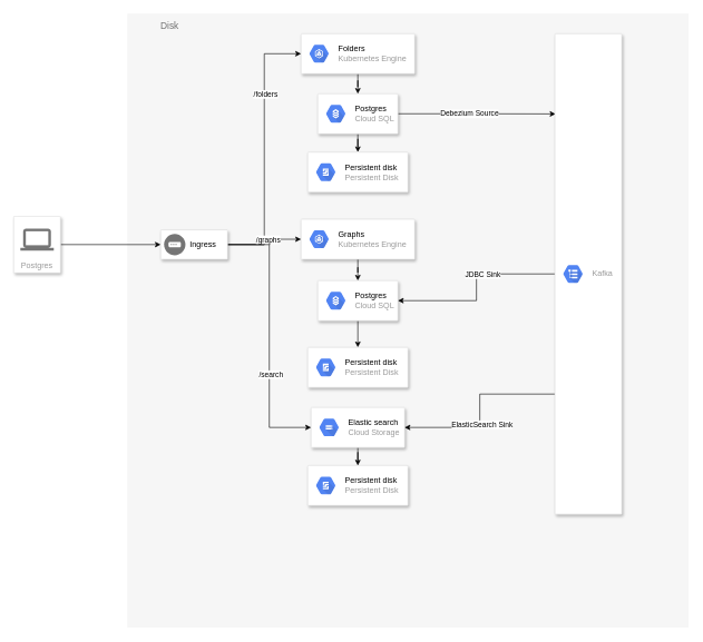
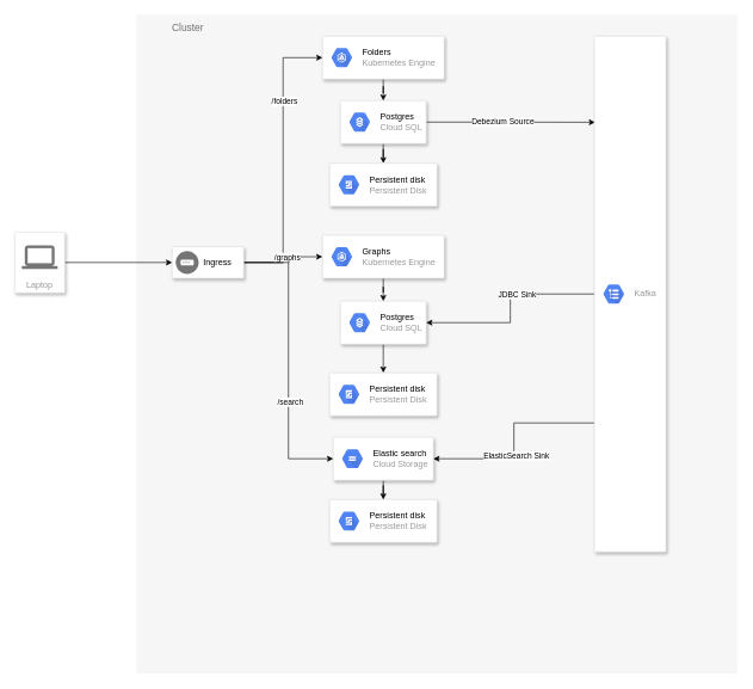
  <mxCell id="0" />
  <mxCell id="1" parent="0" />
- <mxCell id="2" value="Disk" style="fillColor=#F6F6F6;strokeColor=none;shadow=0;gradientColor=none;fontSize=14;align=left;spacing=10;fontColor=#717171;9E9E9E;verticalAlign=top;spacingTop=-4;fontStyle=0;spacingLeft=40;html=1;" parent="1" vertex="1"><mxGeometry x="190" y="20" width="840" height="920" as="geometry" /></mxCell>
+ <mxCell id="2" value="Cluster" style="fillColor=#F6F6F6;strokeColor=none;shadow=0;gradientColor=none;fontSize=14;align=left;spacing=10;fontColor=#717171;9E9E9E;verticalAlign=top;spacingTop=-4;fontStyle=0;spacingLeft=40;html=1;" parent="1" vertex="1"><mxGeometry x="190" y="20" width="840" height="920" as="geometry" /></mxCell>
  <mxCell id="3" style="edgeStyle=orthogonalEdgeStyle;rounded=0;orthogonalLoop=1;jettySize=auto;html=1;entryX=0;entryY=0.5;entryDx=0;entryDy=0;" parent="1" source="4" target="28" edge="1"><mxGeometry relative="1" as="geometry" /></mxCell>
- <mxCell id="4" value="Postgres" style="strokeColor=#dddddd;shadow=1;strokeWidth=1;rounded=1;absoluteArcSize=1;arcSize=2;labelPosition=center;verticalLabelPosition=middle;align=center;verticalAlign=bottom;spacingLeft=0;fontColor=#999999;fontSize=12;whiteSpace=wrap;spacingBottom=2;" parent="1" vertex="1"><mxGeometry x="20" y="323.5" width="70" height="85" as="geometry" /></mxCell>
+ <mxCell id="4" value="Laptop" style="strokeColor=#dddddd;shadow=1;strokeWidth=1;rounded=1;absoluteArcSize=1;arcSize=2;labelPosition=center;verticalLabelPosition=middle;align=center;verticalAlign=bottom;spacingLeft=0;fontColor=#999999;fontSize=12;whiteSpace=wrap;spacingBottom=2;" parent="1" vertex="1"><mxGeometry x="20" y="323.5" width="70" height="85" as="geometry" /></mxCell>
  <mxCell id="5" value="" style="dashed=0;connectable=0;html=1;fillColor=#757575;strokeColor=none;shape=mxgraph.gcp2.laptop;part=1;" parent="4" vertex="1"><mxGeometry x="0.5" width="50" height="33" relative="1" as="geometry"><mxPoint x="-25" y="18.5" as="offset" /></mxGeometry></mxCell>
  <mxCell id="6" style="edgeStyle=orthogonalEdgeStyle;rounded=0;orthogonalLoop=1;jettySize=auto;html=1;entryX=0.5;entryY=0;entryDx=0;entryDy=0;" parent="1" source="9" target="41" edge="1"><mxGeometry relative="1" as="geometry" /></mxCell>
  <mxCell id="7" style="edgeStyle=orthogonalEdgeStyle;rounded=0;orthogonalLoop=1;jettySize=auto;html=1;entryX=0.008;entryY=0.167;entryDx=0;entryDy=0;entryPerimeter=0;" parent="1" source="9" target="39" edge="1"><mxGeometry relative="1" as="geometry" /></mxCell>
  <mxCell id="8" value="&lt;div&gt;Debezium Source&lt;/div&gt;" style="edgeLabel;html=1;align=center;verticalAlign=middle;resizable=0;points=[];" parent="7" vertex="1" connectable="0"><mxGeometry x="-0.103" y="1" relative="1" as="geometry"><mxPoint as="offset" /></mxGeometry></mxCell>
  <mxCell id="9" value="" style="strokeColor=#dddddd;shadow=1;strokeWidth=1;rounded=1;absoluteArcSize=1;arcSize=2;" parent="1" vertex="1"><mxGeometry x="475" y="140" width="120" height="60" as="geometry" /></mxCell>
  <mxCell id="10" value="&lt;div&gt;&lt;font color=&quot;#000000&quot;&gt;Postgres&lt;/font&gt;&lt;/div&gt;Cloud SQL" style="dashed=0;connectable=0;html=1;fillColor=#5184F3;strokeColor=none;shape=mxgraph.gcp2.hexIcon;prIcon=cloud_sql;part=1;labelPosition=right;verticalLabelPosition=middle;align=left;verticalAlign=middle;spacingLeft=5;fontColor=#999999;fontSize=12;" parent="9" vertex="1"><mxGeometry y="0.5" width="44" height="39" relative="1" as="geometry"><mxPoint x="5" y="-19.5" as="offset" /></mxGeometry></mxCell>
  <mxCell id="11" value="" style="strokeColor=#dddddd;shadow=1;strokeWidth=1;rounded=1;absoluteArcSize=1;arcSize=2;" parent="1" vertex="1"><mxGeometry x="460" y="697" width="150" height="60" as="geometry" /></mxCell>
  <mxCell id="12" value="&lt;div&gt;&lt;font color=&quot;#000000&quot;&gt;Persistent disk&lt;/font&gt;&lt;/div&gt;Persistent Disk" style="dashed=0;connectable=0;html=1;fillColor=#5184F3;strokeColor=none;shape=mxgraph.gcp2.hexIcon;prIcon=persistent_disk;part=1;labelPosition=right;verticalLabelPosition=middle;align=left;verticalAlign=middle;spacingLeft=5;fontColor=#999999;fontSize=12;" parent="11" vertex="1"><mxGeometry y="0.5" width="44" height="39" relative="1" as="geometry"><mxPoint x="5" y="-19.5" as="offset" /></mxGeometry></mxCell>
  <mxCell id="13" style="edgeStyle=orthogonalEdgeStyle;rounded=0;orthogonalLoop=1;jettySize=auto;html=1;" parent="1" source="14" target="11" edge="1"><mxGeometry relative="1" as="geometry" /></mxCell>
  <mxCell id="14" value="" style="strokeColor=#dddddd;shadow=1;strokeWidth=1;rounded=1;absoluteArcSize=1;arcSize=2;" parent="1" vertex="1"><mxGeometry x="465" y="610" width="140" height="60" as="geometry" /></mxCell>
  <mxCell id="15" value="&lt;font color=&quot;#000000&quot;&gt;Elastic search&lt;/font&gt;&lt;br&gt;Cloud Storage" style="dashed=0;connectable=0;html=1;fillColor=#5184F3;strokeColor=none;shape=mxgraph.gcp2.hexIcon;prIcon=cloud_storage;part=1;labelPosition=right;verticalLabelPosition=middle;align=left;verticalAlign=middle;spacingLeft=5;fontColor=#999999;fontSize=12;" parent="14" vertex="1"><mxGeometry y="0.5" width="44" height="39" relative="1" as="geometry"><mxPoint x="5" y="-19.5" as="offset" /></mxGeometry></mxCell>
  <mxCell id="16" style="edgeStyle=orthogonalEdgeStyle;rounded=0;orthogonalLoop=1;jettySize=auto;html=1;" parent="1" source="17" target="9" edge="1"><mxGeometry relative="1" as="geometry" /></mxCell>
  <mxCell id="17" value="" style="strokeColor=#dddddd;shadow=1;strokeWidth=1;rounded=1;absoluteArcSize=1;arcSize=2;" parent="1" vertex="1"><mxGeometry x="450" y="50" width="170" height="60" as="geometry" /></mxCell>
  <mxCell id="18" value="&lt;div&gt;&lt;font color=&quot;#000000&quot;&gt;Folders&lt;/font&gt;&lt;/div&gt;Kubernetes Engine" style="dashed=0;connectable=0;html=1;fillColor=#5184F3;strokeColor=none;shape=mxgraph.gcp2.hexIcon;prIcon=container_engine;part=1;labelPosition=right;verticalLabelPosition=middle;align=left;verticalAlign=middle;spacingLeft=5;fontColor=#999999;fontSize=12;" parent="17" vertex="1"><mxGeometry y="0.5" width="44" height="39" relative="1" as="geometry"><mxPoint x="5" y="-19.5" as="offset" /></mxGeometry></mxCell>
  <mxCell id="19" style="edgeStyle=orthogonalEdgeStyle;rounded=0;orthogonalLoop=1;jettySize=auto;html=1;entryX=0.5;entryY=0;entryDx=0;entryDy=0;" parent="1" source="20" target="31" edge="1"><mxGeometry relative="1" as="geometry" /></mxCell>
  <mxCell id="20" value="" style="strokeColor=#dddddd;shadow=1;strokeWidth=1;rounded=1;absoluteArcSize=1;arcSize=2;" parent="1" vertex="1"><mxGeometry x="450" y="328" width="170" height="60" as="geometry" /></mxCell>
  <mxCell id="21" value="&lt;div&gt;&lt;font color=&quot;#000000&quot;&gt;Graphs&lt;/font&gt;&lt;/div&gt;&lt;div&gt;Kubernetes Engine&lt;/div&gt;" style="dashed=0;connectable=0;html=1;fillColor=#5184F3;strokeColor=none;shape=mxgraph.gcp2.hexIcon;prIcon=container_engine;part=1;labelPosition=right;verticalLabelPosition=middle;align=left;verticalAlign=middle;spacingLeft=5;fontColor=#999999;fontSize=12;" parent="20" vertex="1"><mxGeometry y="0.5" width="44" height="39" relative="1" as="geometry"><mxPoint x="5" y="-19.5" as="offset" /></mxGeometry></mxCell>
  <mxCell id="22" style="edgeStyle=orthogonalEdgeStyle;rounded=0;orthogonalLoop=1;jettySize=auto;html=1;entryX=0;entryY=0.5;entryDx=0;entryDy=0;" parent="1" source="28" target="17" edge="1"><mxGeometry relative="1" as="geometry" /></mxCell>
  <mxCell id="23" value="&lt;div&gt;/folders&lt;/div&gt;" style="edgeLabel;html=1;align=center;verticalAlign=middle;resizable=0;points=[];" parent="22" vertex="1" connectable="0"><mxGeometry x="0.418" y="-1" relative="1" as="geometry"><mxPoint as="offset" /></mxGeometry></mxCell>
  <mxCell id="24" style="edgeStyle=orthogonalEdgeStyle;rounded=0;orthogonalLoop=1;jettySize=auto;html=1;entryX=0;entryY=0.5;entryDx=0;entryDy=0;" parent="1" source="28" target="20" edge="1"><mxGeometry relative="1" as="geometry" /></mxCell>
  <mxCell id="25" value="&lt;div&gt;/graphs&lt;/div&gt;" style="edgeLabel;html=1;align=center;verticalAlign=middle;resizable=0;points=[];" parent="24" vertex="1" connectable="0"><mxGeometry x="0.16" relative="1" as="geometry"><mxPoint as="offset" /></mxGeometry></mxCell>
  <mxCell id="26" style="edgeStyle=orthogonalEdgeStyle;rounded=0;orthogonalLoop=1;jettySize=auto;html=1;entryX=0;entryY=0.5;entryDx=0;entryDy=0;" parent="1" source="28" target="14" edge="1"><mxGeometry relative="1" as="geometry" /></mxCell>
  <mxCell id="27" value="&lt;div&gt;/search&lt;/div&gt;" style="edgeLabel;html=1;align=center;verticalAlign=middle;resizable=0;points=[];" parent="26" vertex="1" connectable="0"><mxGeometry x="0.287" y="2" relative="1" as="geometry"><mxPoint as="offset" /></mxGeometry></mxCell>
  <mxCell id="28" value="" style="strokeColor=#dddddd;shadow=1;strokeWidth=1;rounded=1;absoluteArcSize=1;arcSize=2;" parent="1" vertex="1"><mxGeometry x="240" y="344" width="100" height="44" as="geometry" /></mxCell>
  <mxCell id="29" value="&lt;div&gt;Ingress&lt;/div&gt;" style="dashed=0;connectable=0;html=1;fillColor=#757575;strokeColor=none;shape=mxgraph.gcp2.gateway;part=1;labelPosition=right;verticalLabelPosition=middle;align=left;verticalAlign=middle;spacingLeft=5;fontSize=12;" parent="28" vertex="1"><mxGeometry y="0.5" width="32" height="32" relative="1" as="geometry"><mxPoint x="5" y="-16" as="offset" /></mxGeometry></mxCell>
  <mxCell id="30" style="edgeStyle=orthogonalEdgeStyle;rounded=0;orthogonalLoop=1;jettySize=auto;html=1;entryX=0.5;entryY=0;entryDx=0;entryDy=0;" parent="1" source="31" target="33" edge="1"><mxGeometry relative="1" as="geometry" /></mxCell>
  <mxCell id="31" value="" style="strokeColor=#dddddd;shadow=1;strokeWidth=1;rounded=1;absoluteArcSize=1;arcSize=2;" parent="1" vertex="1"><mxGeometry x="475" y="420" width="120" height="60" as="geometry" /></mxCell>
  <mxCell id="32" value="&lt;div&gt;&lt;font color=&quot;#000000&quot;&gt;Postgres&lt;/font&gt;&lt;/div&gt;Cloud SQL" style="dashed=0;connectable=0;html=1;fillColor=#5184F3;strokeColor=none;shape=mxgraph.gcp2.hexIcon;prIcon=cloud_sql;part=1;labelPosition=right;verticalLabelPosition=middle;align=left;verticalAlign=middle;spacingLeft=5;fontColor=#999999;fontSize=12;" parent="31" vertex="1"><mxGeometry y="0.5" width="44" height="39" relative="1" as="geometry"><mxPoint x="5" y="-19.5" as="offset" /></mxGeometry></mxCell>
  <mxCell id="33" value="" style="strokeColor=#dddddd;shadow=1;strokeWidth=1;rounded=1;absoluteArcSize=1;arcSize=2;" parent="1" vertex="1"><mxGeometry x="460" y="520" width="150" height="60" as="geometry" /></mxCell>
  <mxCell id="34" value="&lt;font color=&quot;#000000&quot;&gt;Persistent disk&lt;/font&gt;&lt;br&gt;Persistent Disk" style="dashed=0;connectable=0;html=1;fillColor=#5184F3;strokeColor=none;shape=mxgraph.gcp2.hexIcon;prIcon=persistent_disk;part=1;labelPosition=right;verticalLabelPosition=middle;align=left;verticalAlign=middle;spacingLeft=5;fontColor=#999999;fontSize=12;" parent="33" vertex="1"><mxGeometry y="0.5" width="44" height="39" relative="1" as="geometry"><mxPoint x="5" y="-19.5" as="offset" /></mxGeometry></mxCell>
  <mxCell id="35" style="edgeStyle=orthogonalEdgeStyle;rounded=0;orthogonalLoop=1;jettySize=auto;html=1;entryX=1;entryY=0.5;entryDx=0;entryDy=0;" parent="1" source="39" target="31" edge="1"><mxGeometry relative="1" as="geometry" /></mxCell>
  <mxCell id="36" value="&lt;div&gt;JDBC Sink&lt;/div&gt;" style="edgeLabel;html=1;align=center;verticalAlign=middle;resizable=0;points=[];" parent="35" vertex="1" connectable="0"><mxGeometry x="-0.207" y="-1" relative="1" as="geometry"><mxPoint y="1" as="offset" /></mxGeometry></mxCell>
  <mxCell id="37" style="edgeStyle=orthogonalEdgeStyle;rounded=0;orthogonalLoop=1;jettySize=auto;html=1;entryX=1;entryY=0.5;entryDx=0;entryDy=0;exitX=0;exitY=0.75;exitDx=0;exitDy=0;" parent="1" source="39" target="14" edge="1"><mxGeometry relative="1" as="geometry" /></mxCell>
  <mxCell id="38" value="&lt;div&gt;ElasticSearch Sink&lt;/div&gt;" style="edgeLabel;html=1;align=center;verticalAlign=middle;resizable=0;points=[];" parent="37" vertex="1" connectable="0"><mxGeometry x="0.149" y="3" relative="1" as="geometry"><mxPoint as="offset" /></mxGeometry></mxCell>
  <mxCell id="39" value="" style="strokeColor=#dddddd;shadow=1;strokeWidth=1;rounded=1;absoluteArcSize=1;arcSize=2;" parent="1" vertex="1"><mxGeometry x="830" y="50" width="100" height="720" as="geometry" /></mxCell>
  <mxCell id="40" value="Kafka" style="dashed=0;connectable=0;html=1;fillColor=#5184F3;strokeColor=none;shape=mxgraph.gcp2.hexIcon;prIcon=logging;part=1;labelPosition=right;verticalLabelPosition=middle;align=left;verticalAlign=middle;spacingLeft=5;fontColor=#999999;fontSize=12;" parent="39" vertex="1"><mxGeometry y="0.5" width="44" height="39" relative="1" as="geometry"><mxPoint x="5" y="-19.5" as="offset" /></mxGeometry></mxCell>
  <mxCell id="41" value="" style="strokeColor=#dddddd;shadow=1;strokeWidth=1;rounded=1;absoluteArcSize=1;arcSize=2;" parent="1" vertex="1"><mxGeometry x="460" y="227.5" width="150" height="60" as="geometry" /></mxCell>
  <mxCell id="42" value="&lt;font color=&quot;#000000&quot;&gt;Persistent disk&lt;/font&gt;&lt;br&gt;Persistent Disk" style="dashed=0;connectable=0;html=1;fillColor=#5184F3;strokeColor=none;shape=mxgraph.gcp2.hexIcon;prIcon=persistent_disk;part=1;labelPosition=right;verticalLabelPosition=middle;align=left;verticalAlign=middle;spacingLeft=5;fontColor=#999999;fontSize=12;" parent="41" vertex="1"><mxGeometry y="0.5" width="44" height="39" relative="1" as="geometry"><mxPoint x="5" y="-19.5" as="offset" /></mxGeometry></mxCell>
